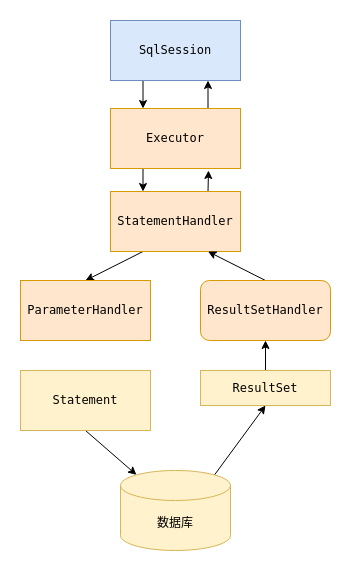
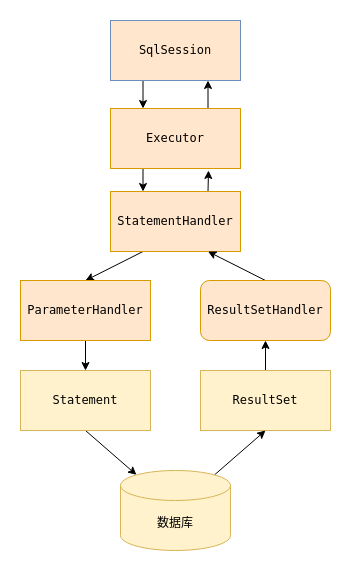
  <mxCell id="0" />
  <mxCell id="1" parent="0" />
  <mxCell id="2" style="edgeStyle=none;rounded=0;orthogonalLoop=1;jettySize=auto;html=1;exitX=0.25;exitY=1;exitDx=0;exitDy=0;entryX=0.25;entryY=0;entryDx=0;entryDy=0;" edge="1" parent="1" source="3" target="6"><mxGeometry relative="1" as="geometry" /></mxCell>
- <mxCell id="3" value="&lt;pre&gt;SqlSession&lt;/pre&gt;" style="rounded=0;whiteSpace=wrap;html=1;fillColor=#dae8fc;strokeColor=#6c8ebf;" vertex="1" parent="1"><mxGeometry x="110" y="20" width="130" height="60" as="geometry" /></mxCell>
+ <mxCell id="3" value="&lt;pre&gt;SqlSession&lt;/pre&gt;" style="rounded=0;whiteSpace=wrap;html=1;fillColor=#ffe6cc;strokeColor=#6c8ebf;" vertex="1" parent="1"><mxGeometry x="110" y="20" width="130" height="60" as="geometry" /></mxCell>
  <mxCell id="4" style="edgeStyle=none;rounded=0;orthogonalLoop=1;jettySize=auto;html=1;exitX=0.25;exitY=1;exitDx=0;exitDy=0;entryX=0.25;entryY=0;entryDx=0;entryDy=0;" edge="1" parent="1" source="6" target="9"><mxGeometry relative="1" as="geometry" /></mxCell>
  <mxCell id="5" style="edgeStyle=none;rounded=0;orthogonalLoop=1;jettySize=auto;html=1;exitX=0.75;exitY=0;exitDx=0;exitDy=0;entryX=0.75;entryY=1;entryDx=0;entryDy=0;" edge="1" parent="1" source="6" target="3"><mxGeometry relative="1" as="geometry" /></mxCell>
  <mxCell id="6" value="&lt;pre&gt;&lt;pre&gt;Executor&lt;/pre&gt;&lt;/pre&gt;" style="rounded=0;whiteSpace=wrap;html=1;fillColor=#ffe6cc;strokeColor=#d79b00;" vertex="1" parent="1"><mxGeometry x="110" y="108" width="130" height="60" as="geometry" /></mxCell>
  <mxCell id="7" style="edgeStyle=none;rounded=0;orthogonalLoop=1;jettySize=auto;html=1;exitX=0.25;exitY=1;exitDx=0;exitDy=0;entryX=0.5;entryY=0;entryDx=0;entryDy=0;" edge="1" parent="1" source="9" target="11"><mxGeometry relative="1" as="geometry" /></mxCell>
  <mxCell id="8" style="edgeStyle=none;rounded=0;orthogonalLoop=1;jettySize=auto;html=1;exitX=0.75;exitY=0;exitDx=0;exitDy=0;" edge="1" parent="1" source="9"><mxGeometry relative="1" as="geometry"><mxPoint x="208" y="170" as="targetPoint" /></mxGeometry></mxCell>
  <mxCell id="9" value="&lt;pre&gt;&lt;pre&gt;&lt;pre&gt;StatementHandler&lt;/pre&gt;&lt;/pre&gt;&lt;/pre&gt;" style="rounded=0;whiteSpace=wrap;html=1;fillColor=#ffe6cc;strokeColor=#d79b00;" vertex="1" parent="1"><mxGeometry x="110" y="191" width="130" height="60" as="geometry" /></mxCell>
+ <mxCell id="10" style="edgeStyle=none;rounded=0;orthogonalLoop=1;jettySize=auto;html=1;exitX=0.5;exitY=1;exitDx=0;exitDy=0;entryX=0.5;entryY=0;entryDx=0;entryDy=0;" edge="1" parent="1" source="11" target="13"><mxGeometry relative="1" as="geometry" /></mxCell>
  <mxCell id="11" value="&lt;pre&gt;&lt;pre&gt;&lt;pre&gt;&lt;pre&gt;ParameterHandler&lt;/pre&gt;&lt;/pre&gt;&lt;/pre&gt;&lt;/pre&gt;" style="rounded=0;whiteSpace=wrap;html=1;fillColor=#ffe6cc;strokeColor=#d79b00;" vertex="1" parent="1"><mxGeometry x="20" y="280" width="130" height="60" as="geometry" /></mxCell>
  <mxCell id="12" style="edgeStyle=none;rounded=0;orthogonalLoop=1;jettySize=auto;html=1;exitX=0.5;exitY=1;exitDx=0;exitDy=0;entryX=0.145;entryY=0;entryDx=0;entryDy=4.35;entryPerimeter=0;" edge="1" parent="1" source="13" target="19"><mxGeometry relative="1" as="geometry" /></mxCell>
  <mxCell id="13" value="&lt;pre&gt;&lt;pre&gt;&lt;pre&gt;&lt;pre&gt;&lt;pre&gt;Statement&lt;/pre&gt;&lt;/pre&gt;&lt;/pre&gt;&lt;/pre&gt;&lt;/pre&gt;" style="rounded=0;whiteSpace=wrap;html=1;fillColor=#fff2cc;strokeColor=#d6b656;" vertex="1" parent="1"><mxGeometry x="20" y="370" width="130" height="60" as="geometry" /></mxCell>
  <mxCell id="14" style="edgeStyle=none;rounded=0;orthogonalLoop=1;jettySize=auto;html=1;exitX=0.5;exitY=0;exitDx=0;exitDy=0;entryX=0.5;entryY=1;entryDx=0;entryDy=0;" edge="1" parent="1" source="15" target="17"><mxGeometry relative="1" as="geometry" /></mxCell>
- <mxCell id="15" value="&lt;pre&gt;&lt;pre&gt;&lt;pre&gt;&lt;pre&gt;&lt;pre&gt;&lt;pre&gt;ResultSet&lt;/pre&gt;&lt;/pre&gt;&lt;/pre&gt;&lt;/pre&gt;&lt;/pre&gt;&lt;/pre&gt;" style="rounded=0;whiteSpace=wrap;html=1;fillColor=#fff2cc;strokeColor=#d6b656;" vertex="1" parent="1"><mxGeometry x="200" y="370" width="130" height="35" as="geometry" /></mxCell>
+ <mxCell id="15" value="&lt;pre&gt;&lt;pre&gt;&lt;pre&gt;&lt;pre&gt;&lt;pre&gt;&lt;pre&gt;ResultSet&lt;/pre&gt;&lt;/pre&gt;&lt;/pre&gt;&lt;/pre&gt;&lt;/pre&gt;&lt;/pre&gt;" style="rounded=0;whiteSpace=wrap;html=1;fillColor=#fff2cc;strokeColor=#d6b656;" vertex="1" parent="1"><mxGeometry x="200" y="370" width="130" height="60" as="geometry" /></mxCell>
  <mxCell id="16" style="edgeStyle=none;rounded=0;orthogonalLoop=1;jettySize=auto;html=1;exitX=0.5;exitY=0;exitDx=0;exitDy=0;entryX=0.75;entryY=1;entryDx=0;entryDy=0;" edge="1" parent="1" source="17" target="9"><mxGeometry relative="1" as="geometry" /></mxCell>
  <mxCell id="17" value="&lt;pre&gt;&lt;pre&gt;&lt;pre&gt;&lt;pre&gt;&lt;pre&gt;&lt;pre&gt;&lt;pre&gt;ResultSetHandler&lt;/pre&gt;&lt;/pre&gt;&lt;/pre&gt;&lt;/pre&gt;&lt;/pre&gt;&lt;/pre&gt;&lt;/pre&gt;" style="whiteSpace=wrap;html=1;fillColor=#ffe6cc;strokeColor=#d79b00;rounded=1;" vertex="1" parent="1"><mxGeometry x="200" y="280" width="130" height="60" as="geometry" /></mxCell>
  <mxCell id="18" style="edgeStyle=none;rounded=0;orthogonalLoop=1;jettySize=auto;html=1;exitX=0.855;exitY=0;exitDx=0;exitDy=4.35;exitPerimeter=0;entryX=0.5;entryY=1;entryDx=0;entryDy=0;" edge="1" parent="1" source="19" target="15"><mxGeometry relative="1" as="geometry" /></mxCell>
  <mxCell id="19" value="数据库" style="shape=cylinder3;whiteSpace=wrap;html=1;boundedLbl=1;backgroundOutline=1;size=15;fillColor=#fff2cc;strokeColor=#d6b656;" vertex="1" parent="1"><mxGeometry x="120" y="470" width="110" height="80" as="geometry" /></mxCell>
